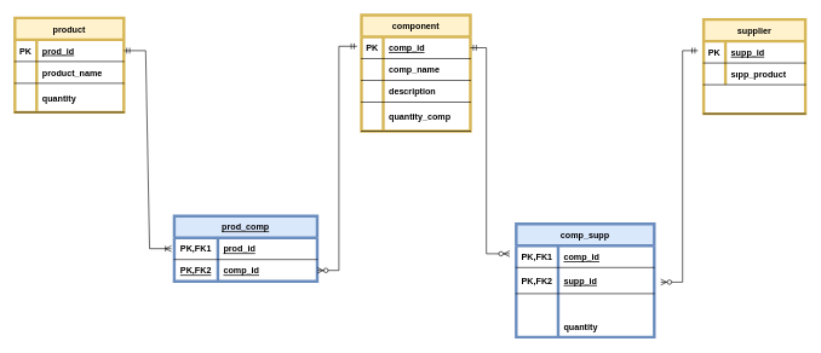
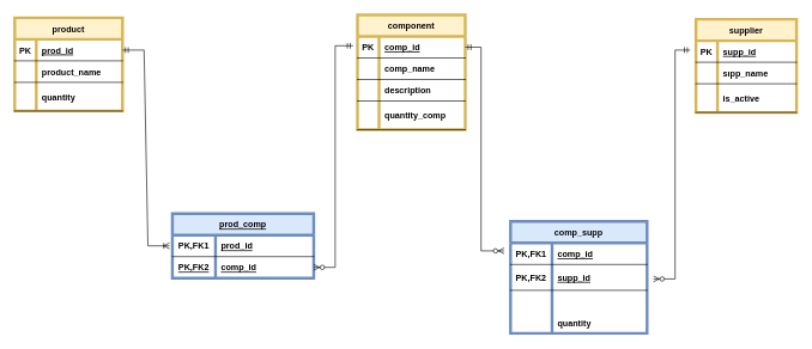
  <mxCell id="0" />
  <mxCell id="1" parent="0" />
  <mxCell id="2" value="product" style="shape=table;startSize=30;container=1;collapsible=1;childLayout=tableLayout;fixedRows=1;rowLines=0;fontStyle=1;align=center;resizeLast=1;fillColor=#fff2cc;strokeColor=#d6b656;strokeWidth=4;perimeterSpacing=4;" parent="1" vertex="1"><mxGeometry x="20" y="24" width="150" height="130" as="geometry" /></mxCell>
  <mxCell id="3" value="" style="shape=partialRectangle;collapsible=0;dropTarget=0;pointerEvents=0;fillColor=none;points=[[0,0.5],[1,0.5]];portConstraint=eastwest;top=0;left=0;right=0;bottom=1;" parent="2" vertex="1"><mxGeometry y="30" width="150" height="30" as="geometry" /></mxCell>
  <mxCell id="4" value="PK" style="shape=partialRectangle;overflow=hidden;connectable=0;fillColor=none;top=0;left=0;bottom=0;right=0;fontStyle=1;" parent="3" vertex="1"><mxGeometry width="30" height="30" as="geometry"><mxRectangle width="30" height="30" as="alternateBounds" /></mxGeometry></mxCell>
  <mxCell id="5" value="prod_id" style="shape=partialRectangle;overflow=hidden;connectable=0;fillColor=none;top=0;left=0;bottom=0;right=0;align=left;spacingLeft=6;fontStyle=5;" parent="3" vertex="1"><mxGeometry x="30" width="120" height="30" as="geometry"><mxRectangle width="120" height="30" as="alternateBounds" /></mxGeometry></mxCell>
  <mxCell id="6" style="shape=partialRectangle;collapsible=0;dropTarget=0;pointerEvents=0;fillColor=none;points=[[0,0.5],[1,0.5]];portConstraint=eastwest;top=0;left=0;right=0;bottom=1;" parent="2" vertex="1"><mxGeometry y="60" width="150" height="30" as="geometry" /></mxCell>
  <mxCell id="7" style="shape=partialRectangle;overflow=hidden;connectable=0;fillColor=none;top=0;left=0;bottom=0;right=0;fontStyle=1;" parent="6" vertex="1"><mxGeometry width="30" height="30" as="geometry"><mxRectangle width="30" height="30" as="alternateBounds" /></mxGeometry></mxCell>
  <mxCell id="8" value="product_name" style="shape=partialRectangle;overflow=hidden;connectable=0;fillColor=none;top=0;left=0;bottom=0;right=0;align=left;spacingLeft=6;fontStyle=1;" parent="6" vertex="1"><mxGeometry x="30" width="120" height="30" as="geometry"><mxRectangle width="120" height="30" as="alternateBounds" /></mxGeometry></mxCell>
  <mxCell id="9" style="shape=partialRectangle;collapsible=0;dropTarget=0;pointerEvents=0;fillColor=none;points=[[0,0.5],[1,0.5]];portConstraint=eastwest;top=0;left=0;right=0;bottom=1;" parent="2" vertex="1"><mxGeometry y="90" width="150" height="40" as="geometry" /></mxCell>
  <mxCell id="10" style="shape=partialRectangle;overflow=hidden;connectable=0;fillColor=none;top=0;left=0;bottom=0;right=0;fontStyle=1;" parent="9" vertex="1"><mxGeometry width="30" height="40" as="geometry"><mxRectangle width="30" height="40" as="alternateBounds" /></mxGeometry></mxCell>
  <mxCell id="11" value="quantity" style="shape=partialRectangle;overflow=hidden;connectable=0;fillColor=none;top=0;left=0;bottom=0;right=0;align=left;spacingLeft=6;fontStyle=1;" parent="9" vertex="1"><mxGeometry x="30" width="120" height="40" as="geometry"><mxRectangle width="120" height="40" as="alternateBounds" /></mxGeometry></mxCell>
  <mxCell id="12" value="prod_comp" style="shape=table;startSize=30;container=1;collapsible=1;childLayout=tableLayout;fixedRows=1;rowLines=0;fontStyle=5;align=center;resizeLast=1;fillColor=#dae8fc;strokeColor=#6c8ebf;strokeWidth=4;perimeterSpacing=4;" parent="1" vertex="1"><mxGeometry x="239.38" y="297" width="196.75" height="90" as="geometry" /></mxCell>
  <mxCell id="13" value="" style="shape=partialRectangle;collapsible=0;dropTarget=0;pointerEvents=0;fillColor=none;points=[[0,0.5],[1,0.5]];portConstraint=eastwest;top=0;left=0;right=0;bottom=1;" parent="12" vertex="1"><mxGeometry y="30" width="196.75" height="30" as="geometry" /></mxCell>
  <mxCell id="14" value="PK,FK1" style="shape=partialRectangle;overflow=hidden;connectable=0;fillColor=none;top=0;left=0;bottom=0;right=0;fontStyle=1;" parent="13" vertex="1"><mxGeometry width="60" height="30" as="geometry"><mxRectangle width="60" height="30" as="alternateBounds" /></mxGeometry></mxCell>
  <mxCell id="15" value="prod_id" style="shape=partialRectangle;overflow=hidden;connectable=0;fillColor=none;top=0;left=0;bottom=0;right=0;align=left;spacingLeft=6;fontStyle=5;" parent="13" vertex="1"><mxGeometry x="60" width="136.75" height="30" as="geometry"><mxRectangle width="136.75" height="30" as="alternateBounds" /></mxGeometry></mxCell>
  <mxCell id="16" value="" style="shape=partialRectangle;collapsible=0;dropTarget=0;pointerEvents=0;fillColor=none;points=[[0,0.5],[1,0.5]];portConstraint=eastwest;top=0;left=0;right=0;bottom=0;" parent="12" vertex="1"><mxGeometry y="60" width="196.75" height="30" as="geometry" /></mxCell>
  <mxCell id="17" value="PK,FK2" style="shape=partialRectangle;overflow=hidden;connectable=0;fillColor=none;top=0;left=0;bottom=0;right=0;fontStyle=5" parent="16" vertex="1"><mxGeometry width="60" height="30" as="geometry"><mxRectangle width="60" height="30" as="alternateBounds" /></mxGeometry></mxCell>
  <mxCell id="18" value="comp_id" style="shape=partialRectangle;overflow=hidden;connectable=0;fillColor=none;top=0;left=0;bottom=0;right=0;align=left;spacingLeft=6;fontStyle=5" parent="16" vertex="1"><mxGeometry x="60" width="136.75" height="30" as="geometry"><mxRectangle width="136.75" height="30" as="alternateBounds" /></mxGeometry></mxCell>
  <mxCell id="19" value="supplier" style="shape=table;startSize=30;container=1;collapsible=1;childLayout=tableLayout;fixedRows=1;rowLines=0;fontStyle=1;align=center;resizeLast=1;fillColor=#fff2cc;strokeColor=#d6b656;labelBackgroundColor=none;labelBorderColor=none;swimlaneFillColor=none;strokeWidth=4;perimeterSpacing=3;" parent="1" vertex="1"><mxGeometry x="968" y="26" width="140" height="130" as="geometry" /></mxCell>
  <mxCell id="20" value="" style="shape=partialRectangle;collapsible=0;dropTarget=0;pointerEvents=0;fillColor=none;points=[[0,0.5],[1,0.5]];portConstraint=eastwest;top=0;left=0;right=0;bottom=1;" parent="19" vertex="1"><mxGeometry y="30" width="140" height="30" as="geometry" /></mxCell>
  <mxCell id="21" value="PK" style="shape=partialRectangle;overflow=hidden;connectable=0;fillColor=none;top=0;left=0;bottom=0;right=0;fontStyle=1;" parent="20" vertex="1"><mxGeometry width="30" height="30" as="geometry"><mxRectangle width="30" height="30" as="alternateBounds" /></mxGeometry></mxCell>
  <mxCell id="22" value="supp_id" style="shape=partialRectangle;overflow=hidden;connectable=0;fillColor=none;top=0;left=0;bottom=0;right=0;align=left;spacingLeft=6;fontStyle=5;" parent="20" vertex="1"><mxGeometry x="30" width="110" height="30" as="geometry"><mxRectangle width="110" height="30" as="alternateBounds" /></mxGeometry></mxCell>
  <mxCell id="23" style="shape=partialRectangle;collapsible=0;dropTarget=0;pointerEvents=0;fillColor=none;points=[[0,0.5],[1,0.5]];portConstraint=eastwest;top=0;left=0;right=0;bottom=1;" parent="19" vertex="1"><mxGeometry y="60" width="140" height="30" as="geometry" /></mxCell>
  <mxCell id="24" style="shape=partialRectangle;overflow=hidden;connectable=0;fillColor=none;top=0;left=0;bottom=0;right=0;fontStyle=1;" parent="23" vertex="1"><mxGeometry width="30" height="30" as="geometry"><mxRectangle width="30" height="30" as="alternateBounds" /></mxGeometry></mxCell>
- <mxCell id="25" value="sıpp_product" style="shape=partialRectangle;overflow=hidden;connectable=0;fillColor=none;top=0;left=0;bottom=0;right=0;align=left;spacingLeft=6;fontStyle=1;" parent="23" vertex="1"><mxGeometry x="30" width="110" height="30" as="geometry"><mxRectangle width="110" height="30" as="alternateBounds" /></mxGeometry></mxCell>
+ <mxCell id="25" value="sıpp_name" style="shape=partialRectangle;overflow=hidden;connectable=0;fillColor=none;top=0;left=0;bottom=0;right=0;align=left;spacingLeft=6;fontStyle=1;" parent="23" vertex="1"><mxGeometry x="30" width="110" height="30" as="geometry"><mxRectangle width="110" height="30" as="alternateBounds" /></mxGeometry></mxCell>
  <mxCell id="26" style="shape=partialRectangle;collapsible=0;dropTarget=0;pointerEvents=0;fillColor=none;points=[[0,0.5],[1,0.5]];portConstraint=eastwest;top=0;left=0;right=0;bottom=1;" parent="19" vertex="1"><mxGeometry y="90" width="140" height="40" as="geometry" /></mxCell>
  <mxCell id="27" style="shape=partialRectangle;overflow=hidden;connectable=0;fillColor=none;top=0;left=0;bottom=0;right=0;fontStyle=1;" parent="26" vertex="1"><mxGeometry width="30" height="40" as="geometry"><mxRectangle width="30" height="40" as="alternateBounds" /></mxGeometry></mxCell>
+ <mxCell id="28" value="is_active" style="shape=partialRectangle;overflow=hidden;connectable=0;fillColor=none;top=0;left=0;bottom=0;right=0;align=left;spacingLeft=6;fontStyle=1;" parent="26" vertex="1"><mxGeometry x="30" width="110" height="40" as="geometry"><mxRectangle width="110" height="40" as="alternateBounds" /></mxGeometry></mxCell>
  <mxCell id="29" value="component" style="shape=table;startSize=30;container=1;collapsible=1;childLayout=tableLayout;fixedRows=1;rowLines=0;fontStyle=1;align=center;resizeLast=1;fillColor=#fff2cc;strokeColor=#d6b656;strokeWidth=4;perimeterSpacing=4;" parent="1" vertex="1"><mxGeometry x="497" y="20" width="150" height="160" as="geometry" /></mxCell>
  <mxCell id="30" value="" style="shape=partialRectangle;collapsible=0;dropTarget=0;pointerEvents=0;fillColor=none;points=[[0,0.5],[1,0.5]];portConstraint=eastwest;top=0;left=0;right=0;bottom=1;" parent="29" vertex="1"><mxGeometry y="30" width="150" height="30" as="geometry" /></mxCell>
  <mxCell id="31" value="PK" style="shape=partialRectangle;overflow=hidden;connectable=0;fillColor=none;top=0;left=0;bottom=0;right=0;fontStyle=1;" parent="30" vertex="1"><mxGeometry width="30" height="30" as="geometry"><mxRectangle width="30" height="30" as="alternateBounds" /></mxGeometry></mxCell>
  <mxCell id="32" value="comp_id" style="shape=partialRectangle;overflow=hidden;connectable=0;fillColor=none;top=0;left=0;bottom=0;right=0;align=left;spacingLeft=6;fontStyle=5;" parent="30" vertex="1"><mxGeometry x="30" width="120" height="30" as="geometry"><mxRectangle width="120" height="30" as="alternateBounds" /></mxGeometry></mxCell>
  <mxCell id="33" style="shape=partialRectangle;collapsible=0;dropTarget=0;pointerEvents=0;fillColor=none;points=[[0,0.5],[1,0.5]];portConstraint=eastwest;top=0;left=0;right=0;bottom=1;" parent="29" vertex="1"><mxGeometry y="60" width="150" height="30" as="geometry" /></mxCell>
  <mxCell id="34" style="shape=partialRectangle;overflow=hidden;connectable=0;fillColor=none;top=0;left=0;bottom=0;right=0;fontStyle=1;" parent="33" vertex="1"><mxGeometry width="30" height="30" as="geometry"><mxRectangle width="30" height="30" as="alternateBounds" /></mxGeometry></mxCell>
  <mxCell id="35" value="comp_name" style="shape=partialRectangle;overflow=hidden;connectable=0;fillColor=none;top=0;left=0;bottom=0;right=0;align=left;spacingLeft=6;fontStyle=1;" parent="33" vertex="1"><mxGeometry x="30" width="120" height="30" as="geometry"><mxRectangle width="120" height="30" as="alternateBounds" /></mxGeometry></mxCell>
  <mxCell id="36" style="shape=partialRectangle;collapsible=0;dropTarget=0;pointerEvents=0;fillColor=none;points=[[0,0.5],[1,0.5]];portConstraint=eastwest;top=0;left=0;right=0;bottom=1;" parent="29" vertex="1"><mxGeometry y="90" width="150" height="30" as="geometry" /></mxCell>
  <mxCell id="37" style="shape=partialRectangle;overflow=hidden;connectable=0;fillColor=none;top=0;left=0;bottom=0;right=0;fontStyle=1;" parent="36" vertex="1"><mxGeometry width="30" height="30" as="geometry"><mxRectangle width="30" height="30" as="alternateBounds" /></mxGeometry></mxCell>
  <mxCell id="38" value="description" style="shape=partialRectangle;overflow=hidden;connectable=0;fillColor=none;top=0;left=0;bottom=0;right=0;align=left;spacingLeft=6;fontStyle=1;" parent="36" vertex="1"><mxGeometry x="30" width="120" height="30" as="geometry"><mxRectangle width="120" height="30" as="alternateBounds" /></mxGeometry></mxCell>
  <mxCell id="39" style="shape=partialRectangle;collapsible=0;dropTarget=0;pointerEvents=0;fillColor=none;points=[[0,0.5],[1,0.5]];portConstraint=eastwest;top=0;left=0;right=0;bottom=1;" parent="29" vertex="1"><mxGeometry y="120" width="150" height="40" as="geometry" /></mxCell>
  <mxCell id="40" style="shape=partialRectangle;overflow=hidden;connectable=0;fillColor=none;top=0;left=0;bottom=0;right=0;fontStyle=1;" parent="39" vertex="1"><mxGeometry width="30" height="40" as="geometry"><mxRectangle width="30" height="40" as="alternateBounds" /></mxGeometry></mxCell>
  <mxCell id="41" value="quantity_comp" style="shape=partialRectangle;overflow=hidden;connectable=0;fillColor=none;top=0;left=0;bottom=0;right=0;align=left;spacingLeft=6;fontStyle=1;" parent="39" vertex="1"><mxGeometry x="30" width="120" height="40" as="geometry"><mxRectangle width="120" height="40" as="alternateBounds" /></mxGeometry></mxCell>
  <mxCell id="42" style="edgeStyle=elbowEdgeStyle;rounded=0;orthogonalLoop=1;jettySize=auto;html=1;fontColor=default;" parent="1" edge="1"><mxGeometry relative="1" as="geometry"><mxPoint x="426" y="425" as="targetPoint" /><mxPoint x="426" y="425" as="sourcePoint" /></mxGeometry></mxCell>
  <mxCell id="43" value="comp_supp" style="shape=table;startSize=30;container=1;collapsible=1;childLayout=tableLayout;fixedRows=1;rowLines=0;fontStyle=1;align=center;resizeLast=1;fillColor=#dae8fc;strokeColor=#6c8ebf;strokeWidth=4;perimeterSpacing=4;" parent="1" vertex="1"><mxGeometry x="710" y="308" width="190" height="156" as="geometry" /></mxCell>
  <mxCell id="44" value="" style="shape=partialRectangle;collapsible=0;dropTarget=0;pointerEvents=0;fillColor=none;points=[[0,0.5],[1,0.5]];portConstraint=eastwest;top=0;left=0;right=0;bottom=1;" parent="43" vertex="1"><mxGeometry y="30" width="190" height="30" as="geometry" /></mxCell>
  <mxCell id="45" value="PK,FK1" style="shape=partialRectangle;overflow=hidden;connectable=0;fillColor=none;top=0;left=0;bottom=0;right=0;fontStyle=1;" parent="44" vertex="1"><mxGeometry width="57.75" height="30" as="geometry"><mxRectangle width="57.75" height="30" as="alternateBounds" /></mxGeometry></mxCell>
  <mxCell id="46" value="comp_id" style="shape=partialRectangle;overflow=hidden;connectable=0;fillColor=none;top=0;left=0;bottom=0;right=0;align=left;spacingLeft=6;fontStyle=5;" parent="44" vertex="1"><mxGeometry x="57.75" width="132.25" height="30" as="geometry"><mxRectangle width="132.25" height="30" as="alternateBounds" /></mxGeometry></mxCell>
  <mxCell id="47" style="shape=partialRectangle;collapsible=0;dropTarget=0;pointerEvents=0;fillColor=none;points=[[0,0.5],[1,0.5]];portConstraint=eastwest;top=0;left=0;right=0;bottom=1;" parent="43" vertex="1"><mxGeometry y="60" width="190" height="36" as="geometry" /></mxCell>
  <mxCell id="48" value="PK,FK2" style="shape=partialRectangle;overflow=hidden;connectable=0;fillColor=none;top=0;left=0;bottom=0;right=0;fontStyle=1;" parent="47" vertex="1"><mxGeometry width="57.75" height="36" as="geometry"><mxRectangle width="57.75" height="36" as="alternateBounds" /></mxGeometry></mxCell>
  <mxCell id="49" value="supp_id" style="shape=partialRectangle;overflow=hidden;connectable=0;fillColor=none;top=0;left=0;bottom=0;right=0;align=left;spacingLeft=6;fontStyle=5;" parent="47" vertex="1"><mxGeometry x="57.75" width="132.25" height="36" as="geometry"><mxRectangle width="132.25" height="36" as="alternateBounds" /></mxGeometry></mxCell>
  <mxCell id="50" style="shape=partialRectangle;collapsible=0;dropTarget=0;pointerEvents=0;fillColor=none;points=[[0,0.5],[1,0.5]];portConstraint=eastwest;top=0;left=0;right=0;bottom=0;perimeterSpacing=2;" parent="43" vertex="1"><mxGeometry y="96" width="190" height="30" as="geometry" /></mxCell>
  <mxCell id="51" style="shape=partialRectangle;overflow=hidden;connectable=0;fillColor=none;top=0;left=0;bottom=0;right=0;" parent="50" vertex="1"><mxGeometry width="57.75" height="30" as="geometry"><mxRectangle width="57.75" height="30" as="alternateBounds" /></mxGeometry></mxCell>
  <mxCell id="52" style="shape=partialRectangle;collapsible=0;dropTarget=0;pointerEvents=0;fillColor=none;points=[[0,0.5],[1,0.5]];portConstraint=eastwest;top=0;left=0;right=0;bottom=0;" parent="43" vertex="1"><mxGeometry y="126" width="190" height="30" as="geometry" /></mxCell>
  <mxCell id="53" value="" style="shape=partialRectangle;overflow=hidden;connectable=0;fillColor=none;top=0;left=0;bottom=0;right=0;" parent="52" vertex="1"><mxGeometry width="57.75" height="30" as="geometry"><mxRectangle width="57.75" height="30" as="alternateBounds" /></mxGeometry></mxCell>
  <mxCell id="54" value="quantity" style="shape=partialRectangle;overflow=hidden;connectable=0;fillColor=none;top=0;left=0;bottom=0;right=0;align=left;spacingLeft=6;fontStyle=1" parent="52" vertex="1"><mxGeometry x="57.75" width="132.25" height="30" as="geometry"><mxRectangle width="132.25" height="30" as="alternateBounds" /></mxGeometry></mxCell>
  <mxCell id="55" value="" style="edgeStyle=entityRelationEdgeStyle;fontSize=12;html=1;endArrow=ERoneToMany;startArrow=ERmandOne;rounded=0;fontColor=default;exitX=1;exitY=0.5;exitDx=0;exitDy=0;entryX=0;entryY=0.5;entryDx=0;entryDy=0;" parent="1" source="3" target="12" edge="1"><mxGeometry width="100" height="100" relative="1" as="geometry"><mxPoint x="137" y="203" as="sourcePoint" /><mxPoint x="199" y="405" as="targetPoint" /></mxGeometry></mxCell>
  <mxCell id="56" value="" style="fontSize=12;html=1;endArrow=ERzeroToMany;startArrow=ERmandOne;rounded=0;fontColor=default;edgeStyle=elbowEdgeStyle;exitX=-0.04;exitY=0.433;exitDx=0;exitDy=0;exitPerimeter=0;" parent="1" source="30" target="16" edge="1"><mxGeometry width="100" height="100" relative="1" as="geometry"><mxPoint x="366" y="43" as="sourcePoint" /><mxPoint x="495" y="418" as="targetPoint" /><Array as="points"><mxPoint x="466" y="372" /><mxPoint x="439" y="252" /><mxPoint x="413" y="425" /><mxPoint x="381" y="248" /><mxPoint x="420" y="275" /></Array></mxGeometry></mxCell>
  <mxCell id="57" value="" style="fontSize=12;html=1;endArrow=ERzeroToMany;startArrow=ERmandOne;rounded=0;fontColor=default;edgeStyle=elbowEdgeStyle;exitX=1;exitY=0.5;exitDx=0;exitDy=0;entryX=-0.047;entryY=0.367;entryDx=0;entryDy=0;entryPerimeter=0;" parent="1" source="30" target="44" edge="1"><mxGeometry width="100" height="100" relative="1" as="geometry"><mxPoint x="701.87" y="70" as="sourcePoint" /><mxPoint x="719" y="315" as="targetPoint" /><Array as="points"><mxPoint x="669" y="321" /><mxPoint x="649.87" y="259.01" /><mxPoint x="623.87" y="432.01" /><mxPoint x="591.87" y="255.01" /><mxPoint x="630.87" y="282.01" /></Array></mxGeometry></mxCell>
  <mxCell id="58" value="" style="fontSize=12;html=1;endArrow=ERzeroToMany;startArrow=ERmandOne;rounded=0;fontColor=default;edgeStyle=elbowEdgeStyle;exitX=-0.057;exitY=0.433;exitDx=0;exitDy=0;entryX=1.047;entryY=0.56;entryDx=0;entryDy=0;entryPerimeter=0;exitPerimeter=0;" parent="1" source="20" target="47" edge="1"><mxGeometry width="100" height="100" relative="1" as="geometry"><mxPoint x="917" y="73" as="sourcePoint" /><mxPoint x="971.07" y="357.01" as="targetPoint" /><Array as="points"><mxPoint x="939" y="329" /><mxPoint x="919.87" y="267.01" /><mxPoint x="893.87" y="440.01" /><mxPoint x="861.87" y="263.01" /><mxPoint x="900.87" y="290.01" /></Array></mxGeometry></mxCell>
